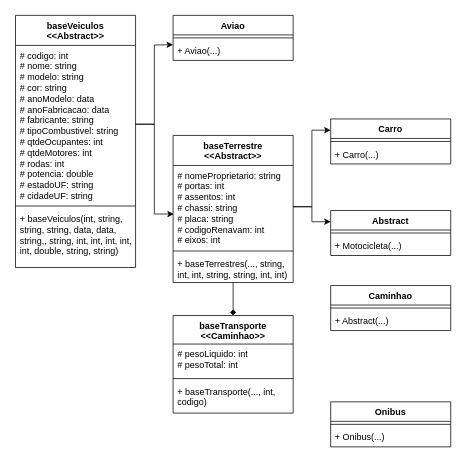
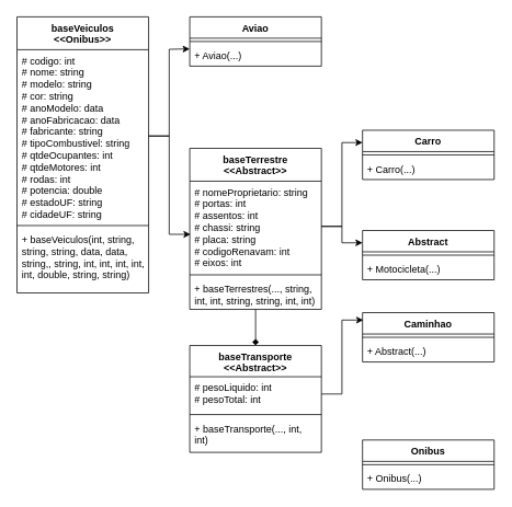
  <mxCell id="0" />
  <mxCell id="1" parent="0" />
  <mxCell id="2" value="Aviao" style="swimlane;fontStyle=1;align=center;verticalAlign=top;childLayout=stackLayout;horizontal=1;startSize=26;horizontalStack=0;resizeParent=1;resizeParentMax=0;resizeLast=0;collapsible=1;marginBottom=0;whiteSpace=wrap;html=1;" vertex="1" parent="1"><mxGeometry x="230" y="20" width="160" height="60" as="geometry" /></mxCell>
  <mxCell id="3" value="" style="line;strokeWidth=1;fillColor=none;align=left;verticalAlign=middle;spacingTop=-1;spacingLeft=3;spacingRight=3;rotatable=0;labelPosition=right;points=[];portConstraint=eastwest;strokeColor=inherit;" vertex="1" parent="2"><mxGeometry y="26" width="160" height="8" as="geometry" /></mxCell>
  <mxCell id="4" value="+ Aviao(...)" style="text;strokeColor=none;fillColor=none;align=left;verticalAlign=top;spacingLeft=4;spacingRight=4;overflow=hidden;rotatable=0;points=[[0,0.5],[1,0.5]];portConstraint=eastwest;whiteSpace=wrap;html=1;" vertex="1" parent="2"><mxGeometry y="34" width="160" height="26" as="geometry" /></mxCell>
  <mxCell id="5" value="Caminhao" style="swimlane;fontStyle=1;align=center;verticalAlign=top;childLayout=stackLayout;horizontal=1;startSize=26;horizontalStack=0;resizeParent=1;resizeParentMax=0;resizeLast=0;collapsible=1;marginBottom=0;whiteSpace=wrap;html=1;" vertex="1" parent="1"><mxGeometry x="440" y="380" width="160" height="60" as="geometry" /></mxCell>
  <mxCell id="6" value="" style="line;strokeWidth=1;fillColor=none;align=left;verticalAlign=middle;spacingTop=-1;spacingLeft=3;spacingRight=3;rotatable=0;labelPosition=right;points=[];portConstraint=eastwest;strokeColor=inherit;" vertex="1" parent="5"><mxGeometry y="26" width="160" height="8" as="geometry" /></mxCell>
  <mxCell id="7" value="+ Abstract(...)" style="text;strokeColor=none;fillColor=none;align=left;verticalAlign=top;spacingLeft=4;spacingRight=4;overflow=hidden;rotatable=0;points=[[0,0.5],[1,0.5]];portConstraint=eastwest;whiteSpace=wrap;html=1;" vertex="1" parent="5"><mxGeometry y="34" width="160" height="26" as="geometry" /></mxCell>
  <mxCell id="8" value="Carro" style="swimlane;fontStyle=1;align=center;verticalAlign=top;childLayout=stackLayout;horizontal=1;startSize=26;horizontalStack=0;resizeParent=1;resizeParentMax=0;resizeLast=0;collapsible=1;marginBottom=0;whiteSpace=wrap;html=1;" vertex="1" parent="1"><mxGeometry x="440" y="158" width="160" height="60" as="geometry" /></mxCell>
  <mxCell id="9" value="" style="line;strokeWidth=1;fillColor=none;align=left;verticalAlign=middle;spacingTop=-1;spacingLeft=3;spacingRight=3;rotatable=0;labelPosition=right;points=[];portConstraint=eastwest;strokeColor=inherit;" vertex="1" parent="8"><mxGeometry y="26" width="160" height="8" as="geometry" /></mxCell>
  <mxCell id="10" value="+ Carro(...)" style="text;strokeColor=none;fillColor=none;align=left;verticalAlign=top;spacingLeft=4;spacingRight=4;overflow=hidden;rotatable=0;points=[[0,0.5],[1,0.5]];portConstraint=eastwest;whiteSpace=wrap;html=1;" vertex="1" parent="8"><mxGeometry y="34" width="160" height="26" as="geometry" /></mxCell>
  <mxCell id="11" value="Abstract" style="swimlane;fontStyle=1;align=center;verticalAlign=top;childLayout=stackLayout;horizontal=1;startSize=26;horizontalStack=0;resizeParent=1;resizeParentMax=0;resizeLast=0;collapsible=1;marginBottom=0;whiteSpace=wrap;html=1;" vertex="1" parent="1"><mxGeometry x="440" y="280" width="160" height="60" as="geometry" /></mxCell>
  <mxCell id="12" value="" style="line;strokeWidth=1;fillColor=none;align=left;verticalAlign=middle;spacingTop=-1;spacingLeft=3;spacingRight=3;rotatable=0;labelPosition=right;points=[];portConstraint=eastwest;strokeColor=inherit;" vertex="1" parent="11"><mxGeometry y="26" width="160" height="8" as="geometry" /></mxCell>
  <mxCell id="13" value="+ Motocicleta(...)" style="text;strokeColor=none;fillColor=none;align=left;verticalAlign=top;spacingLeft=4;spacingRight=4;overflow=hidden;rotatable=0;points=[[0,0.5],[1,0.5]];portConstraint=eastwest;whiteSpace=wrap;html=1;" vertex="1" parent="11"><mxGeometry y="34" width="160" height="26" as="geometry" /></mxCell>
  <mxCell id="14" value="Onibus" style="swimlane;fontStyle=1;align=center;verticalAlign=top;childLayout=stackLayout;horizontal=1;startSize=26;horizontalStack=0;resizeParent=1;resizeParentMax=0;resizeLast=0;collapsible=1;marginBottom=0;whiteSpace=wrap;html=1;" vertex="1" parent="1"><mxGeometry x="440" y="535" width="160" height="60" as="geometry" /></mxCell>
  <mxCell id="15" value="" style="line;strokeWidth=1;fillColor=none;align=left;verticalAlign=middle;spacingTop=-1;spacingLeft=3;spacingRight=3;rotatable=0;labelPosition=right;points=[];portConstraint=eastwest;strokeColor=inherit;" vertex="1" parent="14"><mxGeometry y="26" width="160" height="8" as="geometry" /></mxCell>
  <mxCell id="16" value="+ Onibus(...)" style="text;strokeColor=none;fillColor=none;align=left;verticalAlign=top;spacingLeft=4;spacingRight=4;overflow=hidden;rotatable=0;points=[[0,0.5],[1,0.5]];portConstraint=eastwest;whiteSpace=wrap;html=1;" vertex="1" parent="14"><mxGeometry y="34" width="160" height="26" as="geometry" /></mxCell>
- <mxCell id="17" value="baseVeiculos&lt;br&gt;&amp;lt;&amp;lt;Abstract&amp;gt;&amp;gt;" style="swimlane;fontStyle=1;align=center;verticalAlign=top;childLayout=stackLayout;horizontal=1;startSize=40;horizontalStack=0;resizeParent=1;resizeParentMax=0;resizeLast=0;collapsible=1;marginBottom=0;whiteSpace=wrap;html=1;" vertex="1" parent="1"><mxGeometry x="20" y="20" width="160" height="336" as="geometry" /></mxCell>
+ <mxCell id="17" value="baseVeiculos&lt;br&gt;&amp;lt;&amp;lt;Onibus&amp;gt;&amp;gt;" style="swimlane;fontStyle=1;align=center;verticalAlign=top;childLayout=stackLayout;horizontal=1;startSize=40;horizontalStack=0;resizeParent=1;resizeParentMax=0;resizeLast=0;collapsible=1;marginBottom=0;whiteSpace=wrap;html=1;" vertex="1" parent="1"><mxGeometry x="20" y="20" width="160" height="336" as="geometry" /></mxCell>
  <mxCell id="18" value="# codigo: int&lt;br style=&quot;border-color: var(--border-color);&quot;&gt;# nome: string&lt;br style=&quot;border-color: var(--border-color);&quot;&gt;# modelo: string&lt;br&gt;# cor: string&lt;br style=&quot;border-color: var(--border-color);&quot;&gt;# anoModelo: data&lt;br style=&quot;border-color: var(--border-color);&quot;&gt;# anoFabricacao: data&lt;br style=&quot;border-color: var(--border-color);&quot;&gt;# fabricante: string&lt;br style=&quot;border-color: var(--border-color);&quot;&gt;# tipoCombustivel: string&lt;br style=&quot;border-color: var(--border-color);&quot;&gt;# qtdeOcupantes: int&lt;br style=&quot;border-color: var(--border-color);&quot;&gt;# qtdeMotores: int&lt;br&gt;# rodas: int&lt;br&gt;# potencia: double&lt;br&gt;# estadoUF: string&lt;br&gt;# cidadeUF: string" style="text;strokeColor=none;fillColor=none;align=left;verticalAlign=top;spacingLeft=4;spacingRight=4;overflow=hidden;rotatable=0;points=[[0,0.5],[1,0.5]];portConstraint=eastwest;whiteSpace=wrap;html=1;" vertex="1" parent="17"><mxGeometry y="40" width="160" height="210" as="geometry" /></mxCell>
  <mxCell id="19" value="" style="line;strokeWidth=1;fillColor=none;align=left;verticalAlign=middle;spacingTop=-1;spacingLeft=3;spacingRight=3;rotatable=0;labelPosition=right;points=[];portConstraint=eastwest;strokeColor=inherit;" vertex="1" parent="17"><mxGeometry y="250" width="160" height="8" as="geometry" /></mxCell>
  <mxCell id="20" value="+ baseVeiculos(int, string, string, string, data, data, string,, string, int, int, int, int, int, double, string, string)" style="text;strokeColor=none;fillColor=none;align=left;verticalAlign=top;spacingLeft=4;spacingRight=4;overflow=hidden;rotatable=0;points=[[0,0.5],[1,0.5]];portConstraint=eastwest;whiteSpace=wrap;html=1;" vertex="1" parent="17"><mxGeometry y="258" width="160" height="78" as="geometry" /></mxCell>
  <mxCell id="21" style="edgeStyle=orthogonalEdgeStyle;rounded=0;orthogonalLoop=1;jettySize=auto;html=1;endArrow=diamond;" edge="1" parent="1" source="22" target="28"><mxGeometry relative="1" as="geometry" /></mxCell>
  <mxCell id="22" value="baseTerrestre&lt;br&gt;&amp;lt;&amp;lt;Abstract&amp;gt;&amp;gt;" style="swimlane;fontStyle=1;align=center;verticalAlign=top;childLayout=stackLayout;horizontal=1;startSize=40;horizontalStack=0;resizeParent=1;resizeParentMax=0;resizeLast=0;collapsible=1;marginBottom=0;whiteSpace=wrap;html=1;" vertex="1" parent="1"><mxGeometry x="230" y="180" width="160" height="196" as="geometry" /></mxCell>
  <mxCell id="23" value="# nomeProprietario: string&lt;br&gt;# portas: int&lt;br&gt;# assentos: int&lt;br&gt;# chassi: string&lt;br&gt;# placa: string&lt;br&gt;# codigoRenavam: int&lt;br&gt;# eixos: int" style="text;strokeColor=none;fillColor=none;align=left;verticalAlign=top;spacingLeft=4;spacingRight=4;overflow=hidden;rotatable=0;points=[[0,0.5],[1,0.5]];portConstraint=eastwest;whiteSpace=wrap;html=1;" vertex="1" parent="22"><mxGeometry y="40" width="160" height="110" as="geometry" /></mxCell>
  <mxCell id="24" value="" style="line;strokeWidth=1;fillColor=none;align=left;verticalAlign=middle;spacingTop=-1;spacingLeft=3;spacingRight=3;rotatable=0;labelPosition=right;points=[];portConstraint=eastwest;strokeColor=inherit;" vertex="1" parent="22"><mxGeometry y="150" width="160" height="8" as="geometry" /></mxCell>
  <mxCell id="25" value="+ baseTerrestres(..., string, int, int, string, string, int, int)" style="text;strokeColor=none;fillColor=none;align=left;verticalAlign=top;spacingLeft=4;spacingRight=4;overflow=hidden;rotatable=0;points=[[0,0.5],[1,0.5]];portConstraint=eastwest;whiteSpace=wrap;html=1;" vertex="1" parent="22"><mxGeometry y="158" width="160" height="38" as="geometry" /></mxCell>
  <mxCell id="26" style="edgeStyle=orthogonalEdgeStyle;rounded=0;orthogonalLoop=1;jettySize=auto;html=1;entryX=0.006;entryY=0.588;entryDx=0;entryDy=0;entryPerimeter=0;" edge="1" parent="1" source="18" target="23"><mxGeometry relative="1" as="geometry" /></mxCell>
  <mxCell id="27" style="edgeStyle=orthogonalEdgeStyle;rounded=0;orthogonalLoop=1;jettySize=auto;html=1;" edge="1" parent="1" source="18"><mxGeometry relative="1" as="geometry"><mxPoint x="230" y="59" as="targetPoint" /></mxGeometry></mxCell>
- <mxCell id="28" value="baseTransporte&lt;br&gt;&amp;lt;&amp;lt;Caminhao&amp;gt;&amp;gt;" style="swimlane;fontStyle=1;align=center;verticalAlign=top;childLayout=stackLayout;horizontal=1;startSize=38;horizontalStack=0;resizeParent=1;resizeParentMax=0;resizeLast=0;collapsible=1;marginBottom=0;whiteSpace=wrap;html=1;" vertex="1" parent="1"><mxGeometry x="230" y="420" width="160" height="130" as="geometry" /></mxCell>
+ <mxCell id="28" value="baseTransporte&lt;br&gt;&amp;lt;&amp;lt;Abstract&amp;gt;&amp;gt;" style="swimlane;fontStyle=1;align=center;verticalAlign=top;childLayout=stackLayout;horizontal=1;startSize=38;horizontalStack=0;resizeParent=1;resizeParentMax=0;resizeLast=0;collapsible=1;marginBottom=0;whiteSpace=wrap;html=1;" vertex="1" parent="1"><mxGeometry x="230" y="420" width="160" height="130" as="geometry" /></mxCell>
  <mxCell id="29" value="# pesoLiquido: int&lt;br&gt;# pesoTotal: int" style="text;strokeColor=none;fillColor=none;align=left;verticalAlign=top;spacingLeft=4;spacingRight=4;overflow=hidden;rotatable=0;points=[[0,0.5],[1,0.5]];portConstraint=eastwest;whiteSpace=wrap;html=1;" vertex="1" parent="28"><mxGeometry y="38" width="160" height="42" as="geometry" /></mxCell>
  <mxCell id="30" value="" style="line;strokeWidth=1;fillColor=none;align=left;verticalAlign=middle;spacingTop=-1;spacingLeft=3;spacingRight=3;rotatable=0;labelPosition=right;points=[];portConstraint=eastwest;strokeColor=inherit;" vertex="1" parent="28"><mxGeometry y="80" width="160" height="8" as="geometry" /></mxCell>
- <mxCell id="31" value="+ baseTransporte(..., int, codigo)" style="text;strokeColor=none;fillColor=none;align=left;verticalAlign=top;spacingLeft=4;spacingRight=4;overflow=hidden;rotatable=0;points=[[0,0.5],[1,0.5]];portConstraint=eastwest;whiteSpace=wrap;html=1;" vertex="1" parent="28"><mxGeometry y="88" width="160" height="42" as="geometry" /></mxCell>
+ <mxCell id="31" value="+ baseTransporte(..., int, int)" style="text;strokeColor=none;fillColor=none;align=left;verticalAlign=top;spacingLeft=4;spacingRight=4;overflow=hidden;rotatable=0;points=[[0,0.5],[1,0.5]];portConstraint=eastwest;whiteSpace=wrap;html=1;" vertex="1" parent="28"><mxGeometry y="88" width="160" height="42" as="geometry" /></mxCell>
+ <mxCell id="32" style="edgeStyle=orthogonalEdgeStyle;rounded=0;orthogonalLoop=1;jettySize=auto;html=1;entryX=0.006;entryY=0.15;entryDx=0;entryDy=0;entryPerimeter=0;" edge="1" parent="1" source="29" target="5"><mxGeometry relative="1" as="geometry" /></mxCell>
  <mxCell id="33" style="edgeStyle=orthogonalEdgeStyle;rounded=0;orthogonalLoop=1;jettySize=auto;html=1;entryX=0;entryY=0.25;entryDx=0;entryDy=0;" edge="1" parent="1" source="23" target="8"><mxGeometry relative="1" as="geometry" /></mxCell>
  <mxCell id="34" style="edgeStyle=orthogonalEdgeStyle;rounded=0;orthogonalLoop=1;jettySize=auto;html=1;entryX=0;entryY=0.25;entryDx=0;entryDy=0;" edge="1" parent="1" source="23" target="11"><mxGeometry relative="1" as="geometry" /></mxCell>
